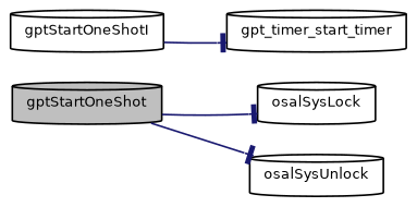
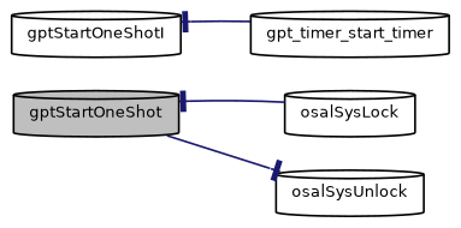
  digraph {
    rankdir=LR
    node [color=black fontname=Helvetica fontsize=8 shape=cylinder]
    edge [arrowhead=tee color=midnightblue fontname=Helvetica fontsize=8 labelfontname=Helvetica labelfontsize=8 style=solid]
    n1 [fillcolor=grey75 fontcolor=black height=0.2 label=gptStartOneShot style=filled width=0.4]
    n2 [height=0.2 label=osalSysLock width=0.4]
    n3 [height=0.2 label=osalSysUnlock width=0.4]
    n4 [height=0.2 label=gptStartOneShotI width=0.4]
    n5 [height=0.2 label=gpt_timer_start_timer width=0.4]
-   n1 -> n2
+   n2 -> n1
    n1 -> n3
-   n4 -> n5
+   n5 -> n4
  }
